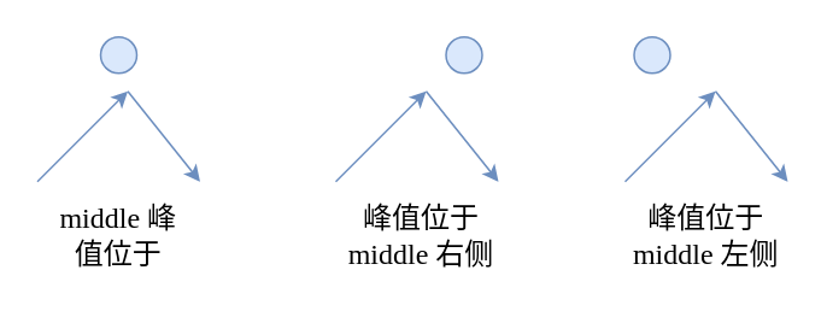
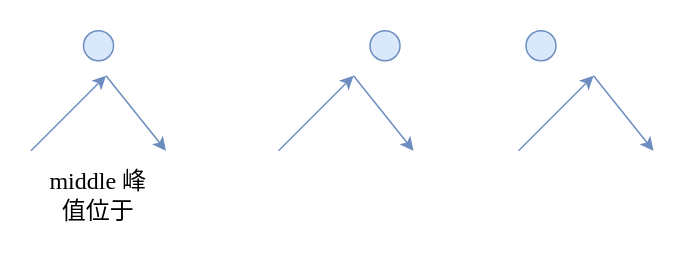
  <mxCell id="0" />
  <mxCell id="1" parent="0" />
  <mxCell id="2" value="" style="ellipse;whiteSpace=wrap;html=1;aspect=fixed;rounded=1;shadow=0;strokeColor=#6c8ebf;strokeWidth=1;fontFamily=Ubuntu;fontSize=16;fontStyle=0;fillColor=#dae8fc;" vertex="1" parent="1"><mxGeometry x="55" y="20" width="20" height="20" as="geometry" /></mxCell>
  <mxCell id="3" value="" style="group" vertex="1" connectable="0" parent="1"><mxGeometry x="20" y="50" width="90" height="50" as="geometry" /></mxCell>
  <mxCell id="4" value="" style="endArrow=classic;html=1;rounded=1;shadow=0;strokeColor=#6c8ebf;strokeWidth=1;fontFamily=Ubuntu;fontSize=14;fontStyle=0;fillColor=#dae8fc;" edge="1" parent="3"><mxGeometry width="50" height="50" relative="1" as="geometry"><mxPoint y="50" as="sourcePoint" /><mxPoint x="50" as="targetPoint" /></mxGeometry></mxCell>
  <mxCell id="5" value="" style="endArrow=classic;html=1;rounded=1;shadow=0;strokeColor=#6c8ebf;strokeWidth=1;fontFamily=Ubuntu;fontSize=14;fontStyle=0;fillColor=#dae8fc;" edge="1" parent="3"><mxGeometry width="50" height="50" relative="1" as="geometry"><mxPoint x="50" as="sourcePoint" /><mxPoint x="90" y="50" as="targetPoint" /></mxGeometry></mxCell>
  <mxCell id="6" value="" style="group" vertex="1" connectable="0" parent="1"><mxGeometry x="185" y="50" width="90" height="50" as="geometry" /></mxCell>
  <mxCell id="7" value="" style="endArrow=classic;html=1;rounded=1;shadow=0;strokeColor=#6c8ebf;strokeWidth=1;fontFamily=Ubuntu;fontSize=14;fontStyle=0;fillColor=#dae8fc;" edge="1" parent="6"><mxGeometry width="50" height="50" relative="1" as="geometry"><mxPoint y="50" as="sourcePoint" /><mxPoint x="50" as="targetPoint" /></mxGeometry></mxCell>
  <mxCell id="8" value="" style="endArrow=classic;html=1;rounded=1;shadow=0;strokeColor=#6c8ebf;strokeWidth=1;fontFamily=Ubuntu;fontSize=14;fontStyle=0;fillColor=#dae8fc;" edge="1" parent="6"><mxGeometry width="50" height="50" relative="1" as="geometry"><mxPoint x="50" as="sourcePoint" /><mxPoint x="90" y="50" as="targetPoint" /></mxGeometry></mxCell>
  <mxCell id="9" value="" style="ellipse;whiteSpace=wrap;html=1;aspect=fixed;rounded=1;shadow=0;strokeColor=#6c8ebf;strokeWidth=1;fontFamily=Ubuntu;fontSize=16;fontStyle=0;fillColor=#dae8fc;" vertex="1" parent="1"><mxGeometry x="246" y="20" width="20" height="20" as="geometry" /></mxCell>
  <mxCell id="10" value="" style="group" vertex="1" connectable="0" parent="1"><mxGeometry x="345" y="50" width="90" height="50" as="geometry" /></mxCell>
  <mxCell id="11" value="" style="endArrow=classic;html=1;rounded=1;shadow=0;strokeColor=#6c8ebf;strokeWidth=1;fontFamily=Ubuntu;fontSize=14;fontStyle=0;fillColor=#dae8fc;" edge="1" parent="10"><mxGeometry width="50" height="50" relative="1" as="geometry"><mxPoint y="50" as="sourcePoint" /><mxPoint x="50" as="targetPoint" /></mxGeometry></mxCell>
  <mxCell id="12" value="" style="endArrow=classic;html=1;rounded=1;shadow=0;strokeColor=#6c8ebf;strokeWidth=1;fontFamily=Ubuntu;fontSize=14;fontStyle=0;fillColor=#dae8fc;" edge="1" parent="10"><mxGeometry width="50" height="50" relative="1" as="geometry"><mxPoint x="50" as="sourcePoint" /><mxPoint x="90" y="50" as="targetPoint" /></mxGeometry></mxCell>
  <mxCell id="13" value="" style="ellipse;whiteSpace=wrap;html=1;aspect=fixed;rounded=1;shadow=0;strokeColor=#6c8ebf;strokeWidth=1;fontFamily=Ubuntu;fontSize=16;fontStyle=0;fillColor=#dae8fc;" vertex="1" parent="1"><mxGeometry x="350" y="20" width="20" height="20" as="geometry" /></mxCell>
  <mxCell id="14" value="middle 峰值位于" style="text;html=1;align=center;verticalAlign=middle;whiteSpace=wrap;rounded=0;fontFamily=Ubuntu;fontSize=16;fontStyle=0;" vertex="1" parent="1"><mxGeometry x="25" y="110" width="80" height="40" as="geometry" /></mxCell>
- <mxCell id="15" value="峰值位于 middle 右侧" style="text;html=1;align=center;verticalAlign=middle;whiteSpace=wrap;rounded=0;fontFamily=Ubuntu;fontSize=16;fontStyle=0;" vertex="1" parent="1"><mxGeometry x="185" y="110" width="95" height="40" as="geometry" /></mxCell>
- <mxCell id="16" value="峰值位于 middle 左侧" style="text;html=1;align=center;verticalAlign=middle;whiteSpace=wrap;rounded=0;fontFamily=Ubuntu;fontSize=16;fontStyle=0;" vertex="1" parent="1"><mxGeometry x="345" y="110" width="90" height="40" as="geometry" /></mxCell>
